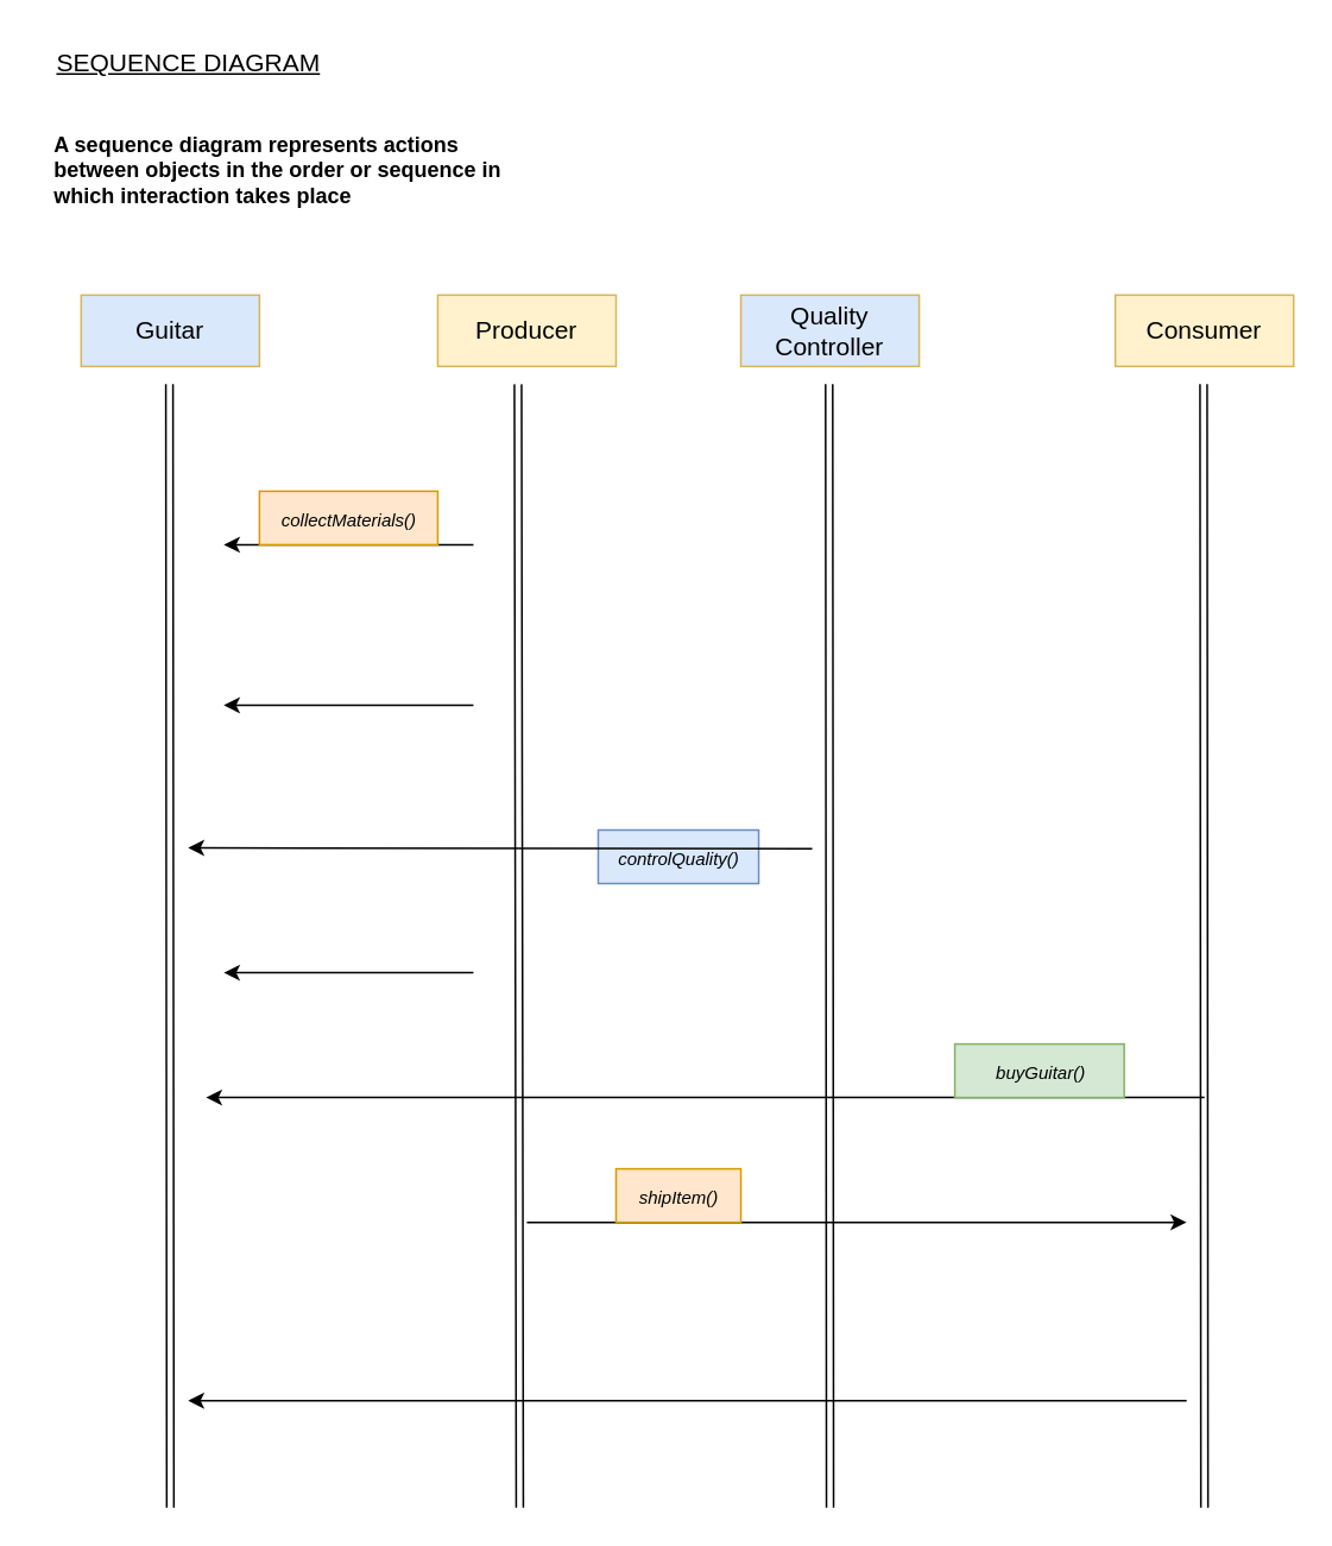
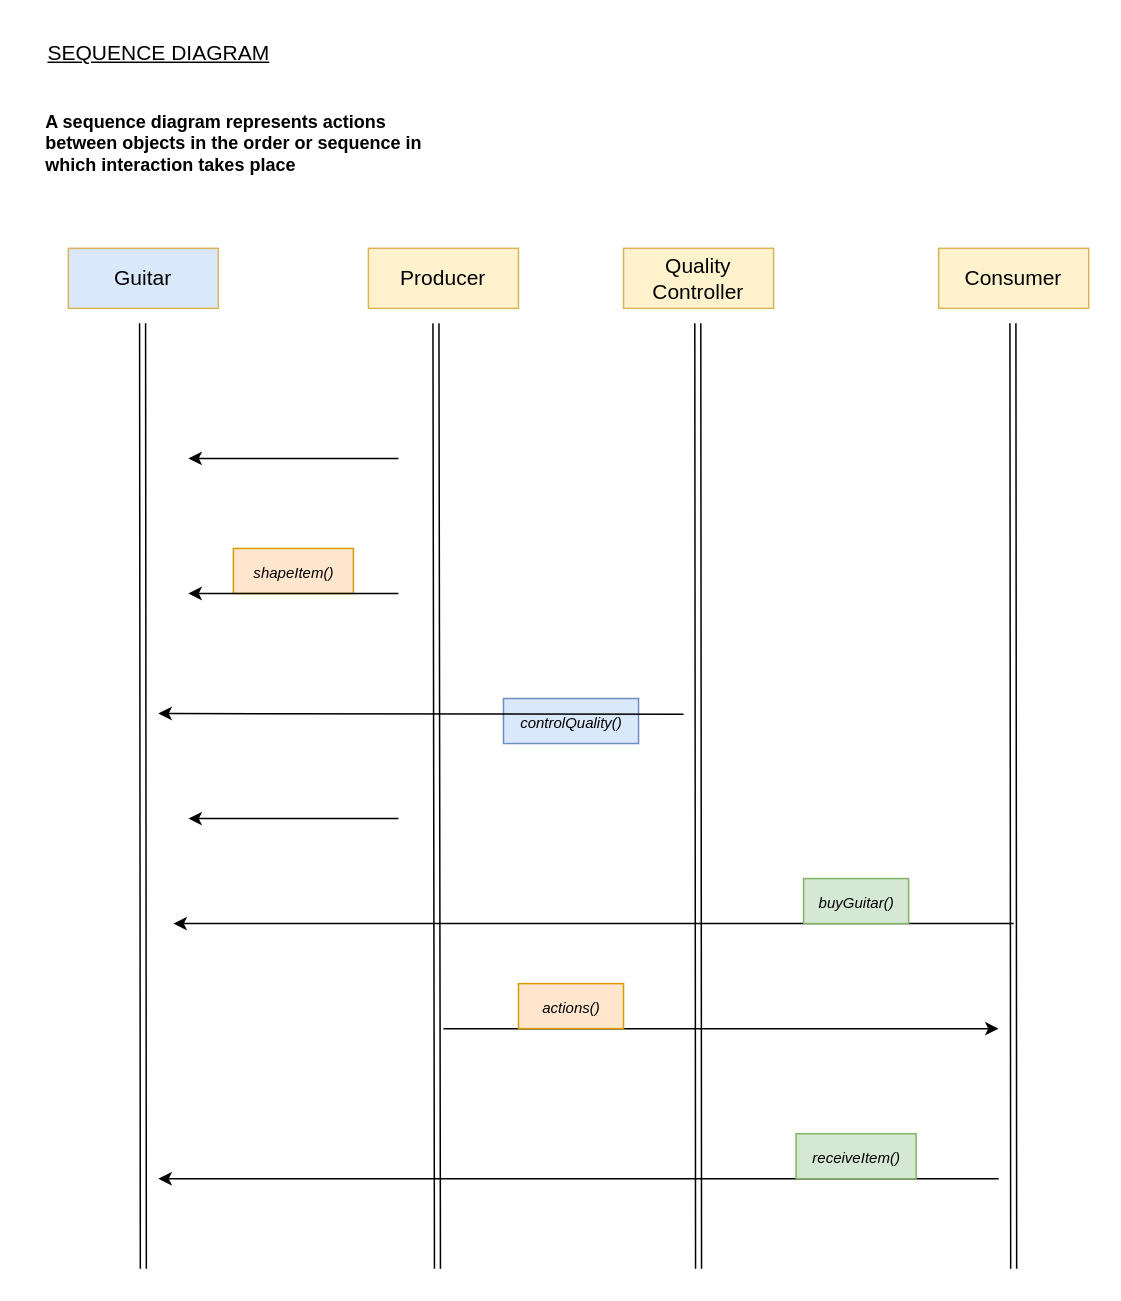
  <mxCell id="0" />
  <mxCell id="1" parent="0" />
  <mxCell id="2" value="&lt;div style=&quot;text-align: justify;&quot;&gt;&lt;span style=&quot;background-color: initial;&quot;&gt;&lt;b&gt;A sequence diagram represents actions&lt;/b&gt;&lt;/span&gt;&lt;/div&gt;&lt;div style=&quot;text-align: justify;&quot;&gt;&lt;span style=&quot;background-color: initial;&quot;&gt;&lt;b&gt;between&amp;nbsp;objects in the order or sequence in&lt;/b&gt;&lt;/span&gt;&lt;/div&gt;&lt;div style=&quot;text-align: justify;&quot;&gt;&lt;span style=&quot;background-color: initial;&quot;&gt;&lt;b&gt;which interaction takes place&lt;/b&gt;&lt;/span&gt;&lt;/div&gt;" style="text;html=1;align=center;verticalAlign=middle;resizable=0;points=[];autosize=1;strokeColor=none;fillColor=none;" vertex="1" parent="1"><mxGeometry x="20" y="65" width="270" height="60" as="geometry" /></mxCell>
  <mxCell id="3" value="&lt;u style=&quot;&quot;&gt;&lt;font style=&quot;font-size: 14px;&quot;&gt;SEQUENCE DIAGRAM&lt;/font&gt;&lt;/u&gt;" style="text;html=1;align=center;verticalAlign=middle;resizable=0;points=[];autosize=1;strokeColor=none;fillColor=none;" vertex="1" parent="1"><mxGeometry x="20" y="20" width="170" height="30" as="geometry" /></mxCell>
  <mxCell id="4" value="Guitar" style="rounded=0;whiteSpace=wrap;html=1;fontSize=14;fillColor=#dae8fc;strokeColor=#d6b656;" vertex="1" parent="1"><mxGeometry x="45" y="165" width="100" height="40" as="geometry" /></mxCell>
  <mxCell id="5" value="Producer" style="rounded=0;whiteSpace=wrap;html=1;fontSize=14;fillColor=#fff2cc;strokeColor=#d6b656;" vertex="1" parent="1"><mxGeometry x="245" y="165" width="100" height="40" as="geometry" /></mxCell>
  <mxCell id="6" value="Consumer" style="rounded=0;whiteSpace=wrap;html=1;fontSize=14;fillColor=#fff2cc;strokeColor=#d6b656;" vertex="1" parent="1"><mxGeometry x="625" y="165" width="100" height="40" as="geometry" /></mxCell>
  <mxCell id="7" value="" style="shape=link;html=1;rounded=0;fontSize=14;" edge="1" parent="1"><mxGeometry width="100" relative="1" as="geometry"><mxPoint x="94.5" y="215" as="sourcePoint" /><mxPoint x="95" y="845" as="targetPoint" /></mxGeometry></mxCell>
  <mxCell id="8" value="" style="shape=link;html=1;rounded=0;fontSize=14;" edge="1" parent="1"><mxGeometry width="100" relative="1" as="geometry"><mxPoint x="290" y="215" as="sourcePoint" /><mxPoint x="291" y="845" as="targetPoint" /></mxGeometry></mxCell>
  <mxCell id="9" value="" style="shape=link;html=1;rounded=0;fontSize=14;" edge="1" parent="1"><mxGeometry width="100" relative="1" as="geometry"><mxPoint x="674.5" y="215" as="sourcePoint" /><mxPoint x="675" y="845" as="targetPoint" /></mxGeometry></mxCell>
  <mxCell id="10" value="" style="endArrow=classic;html=1;rounded=0;fontSize=14;" edge="1" parent="1"><mxGeometry width="50" height="50" relative="1" as="geometry"><mxPoint x="265" y="305" as="sourcePoint" /><mxPoint x="125" y="305" as="targetPoint" /></mxGeometry></mxCell>
- <mxCell id="11" value="&lt;i&gt;&lt;font style=&quot;font-size: 10px;&quot;&gt;collectMaterials()&lt;/font&gt;&lt;/i&gt;" style="text;html=1;align=center;verticalAlign=middle;resizable=0;points=[];autosize=1;strokeColor=#d79b00;fillColor=#ffe6cc;fontSize=14;" vertex="1" parent="1"><mxGeometry x="145" y="275" width="100" height="30" as="geometry" /></mxCell>
+ <mxCell id="12" value="&lt;i&gt;&lt;font style=&quot;font-size: 10px;&quot;&gt;shapeItem()&lt;/font&gt;&lt;/i&gt;" style="text;html=1;align=center;verticalAlign=middle;resizable=0;points=[];autosize=1;strokeColor=#d79b00;fillColor=#ffe6cc;fontSize=14;" vertex="1" parent="1"><mxGeometry x="155" y="365" width="80" height="30" as="geometry" /></mxCell>
  <mxCell id="13" value="" style="endArrow=classic;html=1;rounded=0;fontSize=14;" edge="1" parent="1"><mxGeometry width="50" height="50" relative="1" as="geometry"><mxPoint x="265" y="395" as="sourcePoint" /><mxPoint x="125" y="395" as="targetPoint" /></mxGeometry></mxCell>
- <mxCell id="14" value="Quality Controller" style="rounded=0;whiteSpace=wrap;html=1;fontSize=14;fillColor=#dae8fc;strokeColor=#d6b656;" vertex="1" parent="1"><mxGeometry x="415" y="165" width="100" height="40" as="geometry" /></mxCell>
+ <mxCell id="14" value="Quality Controller" style="rounded=0;whiteSpace=wrap;html=1;fontSize=14;fillColor=#fff2cc;strokeColor=#d6b656;" vertex="1" parent="1"><mxGeometry x="415" y="165" width="100" height="40" as="geometry" /></mxCell>
  <mxCell id="15" value="" style="shape=link;html=1;rounded=0;fontSize=14;" edge="1" parent="1"><mxGeometry width="100" relative="1" as="geometry"><mxPoint x="464.5" y="215" as="sourcePoint" /><mxPoint x="465" y="845" as="targetPoint" /></mxGeometry></mxCell>
  <mxCell id="16" value="&lt;i&gt;&lt;font style=&quot;font-size: 10px;&quot;&gt;controlQuality()&lt;/font&gt;&lt;/i&gt;" style="text;html=1;align=center;verticalAlign=middle;resizable=0;points=[];autosize=1;strokeColor=#6c8ebf;fillColor=#dae8fc;fontSize=14;" vertex="1" parent="1"><mxGeometry x="335" y="465" width="90" height="30" as="geometry" /></mxCell>
  <mxCell id="17" value="" style="endArrow=classic;html=1;rounded=0;fontSize=14;" edge="1" parent="1"><mxGeometry width="50" height="50" relative="1" as="geometry"><mxPoint x="265" y="545" as="sourcePoint" /><mxPoint x="125" y="545" as="targetPoint" /></mxGeometry></mxCell>
  <mxCell id="18" value="" style="endArrow=classic;html=1;rounded=0;fontSize=10;" edge="1" parent="1"><mxGeometry width="50" height="50" relative="1" as="geometry"><mxPoint x="675" y="615" as="sourcePoint" /><mxPoint x="115" y="615" as="targetPoint" /></mxGeometry></mxCell>
- <mxCell id="19" value="&lt;i&gt;&lt;font style=&quot;font-size: 10px;&quot;&gt;buyGuitar()&lt;/font&gt;&lt;/i&gt;" style="text;html=1;align=center;verticalAlign=middle;resizable=0;points=[];autosize=1;strokeColor=#82b366;fillColor=#d5e8d4;fontSize=14;" vertex="1" parent="1"><mxGeometry x="535" y="585" width="95" height="30" as="geometry" /></mxCell>
+ <mxCell id="19" value="&lt;i&gt;&lt;font style=&quot;font-size: 10px;&quot;&gt;buyGuitar()&lt;/font&gt;&lt;/i&gt;" style="text;html=1;align=center;verticalAlign=middle;resizable=0;points=[];autosize=1;strokeColor=#82b366;fillColor=#d5e8d4;fontSize=14;" vertex="1" parent="1"><mxGeometry x="535" y="585" width="70" height="30" as="geometry" /></mxCell>
  <mxCell id="20" value="" style="endArrow=classic;html=1;rounded=0;fontSize=10;" edge="1" parent="1"><mxGeometry width="50" height="50" relative="1" as="geometry"><mxPoint x="295" y="685" as="sourcePoint" /><mxPoint x="665" y="685" as="targetPoint" /></mxGeometry></mxCell>
- <mxCell id="21" value="&lt;i&gt;&lt;font style=&quot;font-size: 10px;&quot;&gt;shipItem()&lt;/font&gt;&lt;/i&gt;" style="text;html=1;align=center;verticalAlign=middle;resizable=0;points=[];autosize=1;strokeColor=#d79b00;fillColor=#ffe6cc;fontSize=14;" vertex="1" parent="1"><mxGeometry x="345" y="655" width="70" height="30" as="geometry" /></mxCell>
+ <mxCell id="21" value="&lt;i&gt;&lt;font style=&quot;font-size: 10px;&quot;&gt;actions()&lt;/font&gt;&lt;/i&gt;" style="text;html=1;align=center;verticalAlign=middle;resizable=0;points=[];autosize=1;strokeColor=#d79b00;fillColor=#ffe6cc;fontSize=14;" vertex="1" parent="1"><mxGeometry x="345" y="655" width="70" height="30" as="geometry" /></mxCell>
  <mxCell id="22" value="" style="endArrow=classic;html=1;rounded=0;fontSize=10;" edge="1" parent="1"><mxGeometry width="50" height="50" relative="1" as="geometry"><mxPoint x="665" y="785" as="sourcePoint" /><mxPoint x="105" y="785" as="targetPoint" /></mxGeometry></mxCell>
+ <mxCell id="23" value="&lt;i&gt;&lt;font style=&quot;font-size: 10px;&quot;&gt;receiveItem()&lt;/font&gt;&lt;/i&gt;" style="text;html=1;align=center;verticalAlign=middle;resizable=0;points=[];autosize=1;strokeColor=#82b366;fillColor=#d5e8d4;fontSize=14;" vertex="1" parent="1"><mxGeometry x="530" y="755" width="80" height="30" as="geometry" /></mxCell>
  <mxCell id="24" value="" style="endArrow=classic;html=1;rounded=0;fontSize=10;" edge="1" parent="1"><mxGeometry width="50" height="50" relative="1" as="geometry"><mxPoint x="455" y="475.5" as="sourcePoint" /><mxPoint x="105" y="475" as="targetPoint" /></mxGeometry></mxCell>
